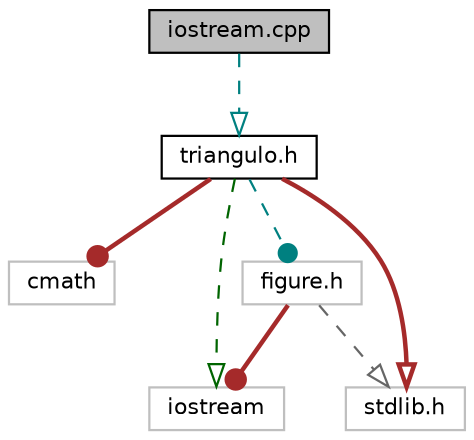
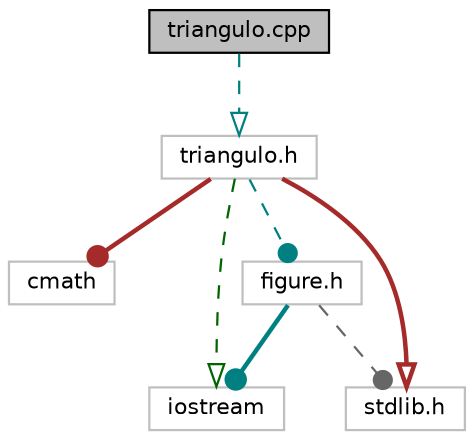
  digraph {
    node [color=grey75 fillcolor=white fontname=Helvetica fontsize=10 shape=record style=filled]
    edge [arrowhead=dot color=brown fontname=Helvetica fontsize=10 labelfontname=Helvetica labelfontsize=10 style=dashed]
-   n1 [color=black fillcolor=grey75 fontcolor=black height=0.2 label="iostream.cpp" width=0.4]
-   n2 [color=black height=0.2 label="triangulo.h" width=0.4]
+   n1 [color=black fillcolor=grey75 fontcolor=black height=0.2 label="triangulo.cpp" width=0.4]
+   n2 [height=0.2 label="triangulo.h" width=0.4]
    n3 [height=0.2 label=cmath width=0.4]
    n4 [height=0.2 label=iostream width=0.4]
    n5 [height=0.2 label="stdlib.h" width=0.4]
    n6 [height=0.2 label="figure.h" width=0.4]
    n1 -> n2 [arrowhead=onormal color=teal]
    n2 -> n3 [style=bold]
    n2 -> n4 [arrowhead=onormal color=darkgreen]
    n2 -> n5 [arrowhead=onormal style=bold]
    n2 -> n6 [color=teal]
-   n6 -> n4 [style=bold]
-   n6 -> n5 [arrowhead=onormal color=gray40]
+   n6 -> n4 [color=teal style=bold]
+   n6 -> n5 [color=gray40]
  }
